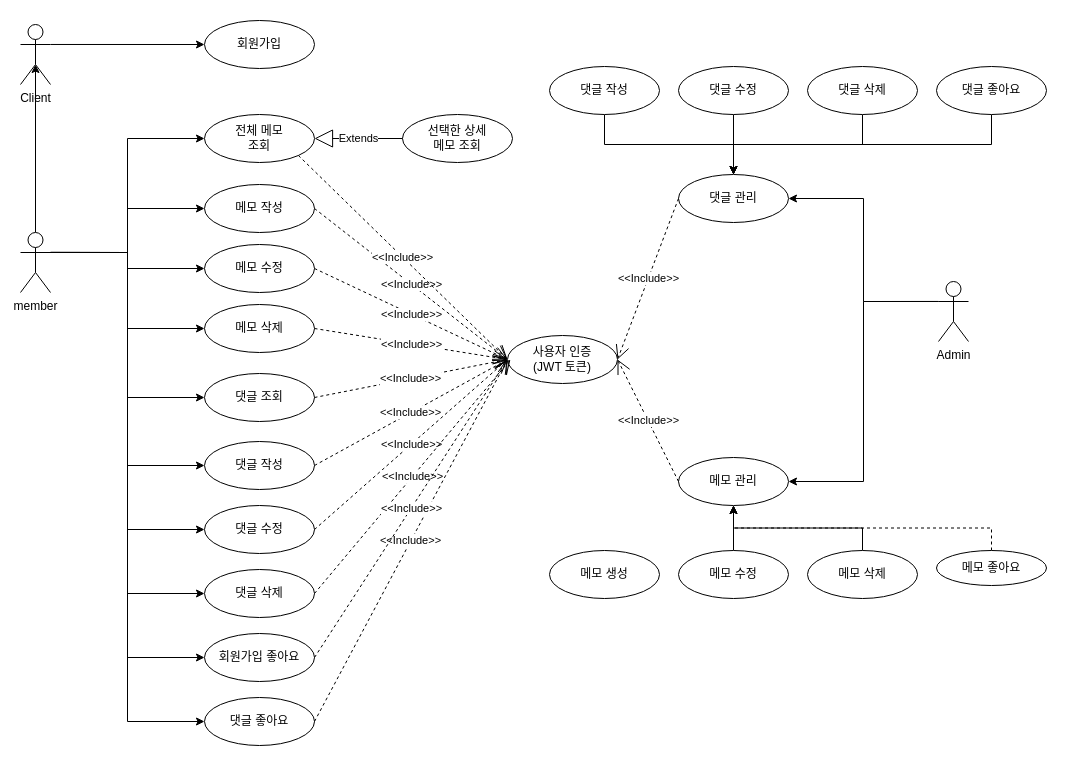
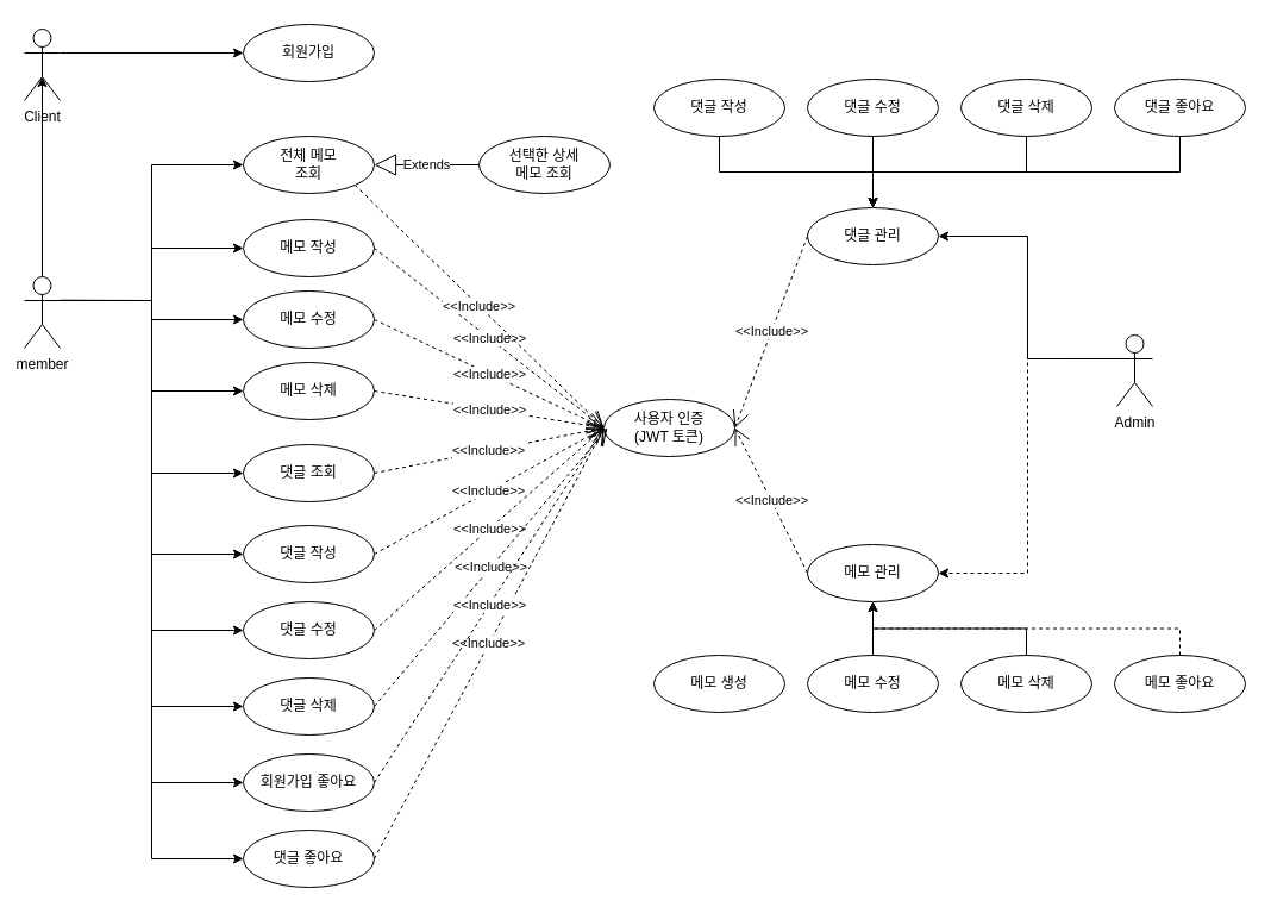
  <mxCell id="0" />
  <mxCell id="1" parent="0" />
  <mxCell id="2" style="edgeStyle=orthogonalEdgeStyle;rounded=0;orthogonalLoop=1;jettySize=auto;html=1;exitX=1;exitY=0.333;exitDx=0;exitDy=0;exitPerimeter=0;entryX=0;entryY=0.5;entryDx=0;entryDy=0;" parent="1" source="25" target="7" edge="1"><mxGeometry relative="1" as="geometry"><mxPoint x="89" y="252" as="sourcePoint" /></mxGeometry></mxCell>
  <mxCell id="3" style="edgeStyle=orthogonalEdgeStyle;rounded=0;orthogonalLoop=1;jettySize=auto;html=1;exitX=1;exitY=0.333;exitDx=0;exitDy=0;exitPerimeter=0;entryX=0;entryY=0.5;entryDx=0;entryDy=0;" parent="1" source="25" target="8" edge="1"><mxGeometry relative="1" as="geometry"><mxPoint x="89" y="252" as="sourcePoint" /></mxGeometry></mxCell>
  <mxCell id="4" style="edgeStyle=orthogonalEdgeStyle;rounded=0;orthogonalLoop=1;jettySize=auto;html=1;exitX=1;exitY=0.333;exitDx=0;exitDy=0;exitPerimeter=0;entryX=0;entryY=0.5;entryDx=0;entryDy=0;" parent="1" source="25" target="9" edge="1"><mxGeometry relative="1" as="geometry"><mxPoint x="89" y="252" as="sourcePoint" /></mxGeometry></mxCell>
  <mxCell id="5" style="edgeStyle=orthogonalEdgeStyle;rounded=0;orthogonalLoop=1;jettySize=auto;html=1;exitX=1;exitY=0.333;exitDx=0;exitDy=0;exitPerimeter=0;entryX=0;entryY=0.5;entryDx=0;entryDy=0;" parent="1" source="6" target="27" edge="1"><mxGeometry relative="1" as="geometry" /></mxCell>
  <mxCell id="6" value="Client" style="shape=umlActor;verticalLabelPosition=bottom;verticalAlign=top;html=1;" parent="1" vertex="1"><mxGeometry x="20" y="24" width="30" height="60" as="geometry" /></mxCell>
  <mxCell id="7" value="메모 작성" style="ellipse;whiteSpace=wrap;html=1;" parent="1" vertex="1"><mxGeometry x="204" y="184" width="110" height="48" as="geometry" /></mxCell>
  <mxCell id="8" value="메모 수정" style="ellipse;whiteSpace=wrap;html=1;" parent="1" vertex="1"><mxGeometry x="204" y="244" width="110" height="48" as="geometry" /></mxCell>
  <mxCell id="9" value="메모 삭제" style="ellipse;whiteSpace=wrap;html=1;" parent="1" vertex="1"><mxGeometry x="204" y="304" width="110" height="48" as="geometry" /></mxCell>
  <mxCell id="10" value="&amp;lt;&amp;lt;Include&amp;gt;&amp;gt;" style="endArrow=open;endSize=12;dashed=1;html=1;rounded=0;exitX=1;exitY=0.5;exitDx=0;exitDy=0;entryX=0;entryY=0.5;entryDx=0;entryDy=0;" parent="1" source="8" target="15" edge="1"><mxGeometry width="160" relative="1" as="geometry"><mxPoint x="348" y="490" as="sourcePoint" /><mxPoint x="395" y="337" as="targetPoint" /></mxGeometry></mxCell>
  <mxCell id="11" value="&amp;lt;&amp;lt;Include&amp;gt;&amp;gt;" style="endArrow=open;endSize=12;dashed=1;html=1;rounded=0;exitX=1;exitY=0.5;exitDx=0;exitDy=0;entryX=0;entryY=0.5;entryDx=0;entryDy=0;" parent="1" source="9" target="15" edge="1"><mxGeometry width="160" relative="1" as="geometry"><mxPoint x="324" y="307" as="sourcePoint" /><mxPoint x="395" y="337" as="targetPoint" /></mxGeometry></mxCell>
  <mxCell id="12" value="선택한 상세 &lt;br&gt;메모 조회" style="ellipse;whiteSpace=wrap;html=1;" parent="1" vertex="1"><mxGeometry x="402" y="114" width="110" height="48" as="geometry" /></mxCell>
  <mxCell id="13" value="전체 메모 &lt;br&gt;조회" style="ellipse;whiteSpace=wrap;html=1;" parent="1" vertex="1"><mxGeometry x="204" y="114" width="110" height="48" as="geometry" /></mxCell>
  <mxCell id="14" value="Extends" style="endArrow=block;endSize=16;endFill=0;html=1;rounded=0;exitX=0;exitY=0.5;exitDx=0;exitDy=0;entryX=1;entryY=0.5;entryDx=0;entryDy=0;" parent="1" source="12" target="13" edge="1"><mxGeometry width="160" relative="1" as="geometry"><mxPoint x="348" y="513" as="sourcePoint" /><mxPoint x="380" y="78" as="targetPoint" /></mxGeometry></mxCell>
  <mxCell id="15" value="사용자 인증&lt;br&gt;(JWT 토큰)" style="ellipse;whiteSpace=wrap;html=1;" parent="1" vertex="1"><mxGeometry x="507" y="335" width="110" height="48" as="geometry" /></mxCell>
  <mxCell id="16" value="&amp;lt;&amp;lt;Include&amp;gt;&amp;gt;" style="endArrow=open;endSize=12;dashed=1;html=1;rounded=0;exitX=1;exitY=0.5;exitDx=0;exitDy=0;entryX=0;entryY=0.5;entryDx=0;entryDy=0;" parent="1" source="7" target="15" edge="1"><mxGeometry width="160" relative="1" as="geometry"><mxPoint x="324" y="307" as="sourcePoint" /><mxPoint x="517" y="246" as="targetPoint" /></mxGeometry></mxCell>
  <mxCell id="17" style="edgeStyle=orthogonalEdgeStyle;rounded=0;orthogonalLoop=1;jettySize=auto;html=1;exitX=0.5;exitY=0;exitDx=0;exitDy=0;exitPerimeter=0;entryX=0.5;entryY=0.667;entryDx=0;entryDy=0;entryPerimeter=0;" parent="1" source="25" target="6" edge="1"><mxGeometry relative="1" as="geometry" /></mxCell>
  <mxCell id="18" style="edgeStyle=orthogonalEdgeStyle;rounded=0;orthogonalLoop=1;jettySize=auto;html=1;exitX=1;exitY=0.333;exitDx=0;exitDy=0;exitPerimeter=0;entryX=0;entryY=0.5;entryDx=0;entryDy=0;" parent="1" source="25" target="13" edge="1"><mxGeometry relative="1" as="geometry" /></mxCell>
  <mxCell id="19" style="edgeStyle=orthogonalEdgeStyle;rounded=0;orthogonalLoop=1;jettySize=auto;html=1;exitX=1;exitY=0.333;exitDx=0;exitDy=0;exitPerimeter=0;entryX=0;entryY=0.5;entryDx=0;entryDy=0;" parent="1" source="25" target="28" edge="1"><mxGeometry relative="1" as="geometry" /></mxCell>
  <mxCell id="20" style="edgeStyle=orthogonalEdgeStyle;rounded=0;orthogonalLoop=1;jettySize=auto;html=1;exitX=1;exitY=0.333;exitDx=0;exitDy=0;exitPerimeter=0;entryX=0;entryY=0.5;entryDx=0;entryDy=0;" parent="1" source="25" target="29" edge="1"><mxGeometry relative="1" as="geometry" /></mxCell>
  <mxCell id="21" style="edgeStyle=orthogonalEdgeStyle;rounded=0;orthogonalLoop=1;jettySize=auto;html=1;exitX=1;exitY=0.333;exitDx=0;exitDy=0;exitPerimeter=0;entryX=0;entryY=0.5;entryDx=0;entryDy=0;" parent="1" source="25" target="30" edge="1"><mxGeometry relative="1" as="geometry" /></mxCell>
  <mxCell id="22" style="edgeStyle=orthogonalEdgeStyle;rounded=0;orthogonalLoop=1;jettySize=auto;html=1;exitX=1;exitY=0.333;exitDx=0;exitDy=0;exitPerimeter=0;entryX=0;entryY=0.5;entryDx=0;entryDy=0;" parent="1" source="25" target="34" edge="1"><mxGeometry relative="1" as="geometry" /></mxCell>
  <mxCell id="23" style="edgeStyle=orthogonalEdgeStyle;rounded=0;orthogonalLoop=1;jettySize=auto;html=1;exitX=1;exitY=0.333;exitDx=0;exitDy=0;exitPerimeter=0;entryX=0;entryY=0.5;entryDx=0;entryDy=0;" edge="1" parent="1" source="25" target="54"><mxGeometry relative="1" as="geometry" /></mxCell>
  <mxCell id="24" style="edgeStyle=orthogonalEdgeStyle;rounded=0;orthogonalLoop=1;jettySize=auto;html=1;exitX=1;exitY=0.333;exitDx=0;exitDy=0;exitPerimeter=0;entryX=0;entryY=0.5;entryDx=0;entryDy=0;" edge="1" parent="1" source="25" target="55"><mxGeometry relative="1" as="geometry" /></mxCell>
  <mxCell id="25" value="member" style="shape=umlActor;verticalLabelPosition=bottom;verticalAlign=top;html=1;" parent="1" vertex="1"><mxGeometry x="20" y="232" width="30" height="60" as="geometry" /></mxCell>
  <mxCell id="26" value="&amp;lt;&amp;lt;Include&amp;gt;&amp;gt;" style="endArrow=open;endSize=12;dashed=1;html=1;rounded=0;exitX=1;exitY=1;exitDx=0;exitDy=0;entryX=0;entryY=0.5;entryDx=0;entryDy=0;" parent="1" source="13" target="15" edge="1"><mxGeometry width="160" relative="1" as="geometry"><mxPoint x="324" y="218" as="sourcePoint" /><mxPoint x="515" y="307" as="targetPoint" /></mxGeometry></mxCell>
  <mxCell id="27" value="회원가입" style="ellipse;whiteSpace=wrap;html=1;" parent="1" vertex="1"><mxGeometry x="204" y="20" width="110" height="48" as="geometry" /></mxCell>
  <mxCell id="28" value="댓글 작성" style="ellipse;whiteSpace=wrap;html=1;" parent="1" vertex="1"><mxGeometry x="204" y="441" width="110" height="48" as="geometry" /></mxCell>
  <mxCell id="29" value="댓글 수정" style="ellipse;whiteSpace=wrap;html=1;" parent="1" vertex="1"><mxGeometry x="204" y="505" width="110" height="48" as="geometry" /></mxCell>
  <mxCell id="30" value="댓글 삭제" style="ellipse;whiteSpace=wrap;html=1;" parent="1" vertex="1"><mxGeometry x="204" y="569" width="110" height="48" as="geometry" /></mxCell>
  <mxCell id="31" value="&amp;lt;&amp;lt;Include&amp;gt;&amp;gt;" style="endArrow=open;endSize=12;dashed=1;html=1;rounded=0;exitX=1;exitY=0.5;exitDx=0;exitDy=0;entryX=0;entryY=0.5;entryDx=0;entryDy=0;" parent="1" source="28" target="15" edge="1"><mxGeometry width="160" relative="1" as="geometry"><mxPoint x="324" y="338" as="sourcePoint" /><mxPoint x="478" y="478" as="targetPoint" /></mxGeometry></mxCell>
  <mxCell id="32" value="&amp;lt;&amp;lt;Include&amp;gt;&amp;gt;" style="endArrow=open;endSize=12;dashed=1;html=1;rounded=0;exitX=1;exitY=0.5;exitDx=0;exitDy=0;entryX=0;entryY=0.5;entryDx=0;entryDy=0;" parent="1" source="29" target="15" edge="1"><mxGeometry width="160" relative="1" as="geometry"><mxPoint x="334" y="348" as="sourcePoint" /><mxPoint x="547" y="534" as="targetPoint" /></mxGeometry></mxCell>
  <mxCell id="33" value="&amp;lt;&amp;lt;Include&amp;gt;&amp;gt;" style="endArrow=open;endSize=12;dashed=1;html=1;rounded=0;exitX=1;exitY=0.5;exitDx=0;exitDy=0;" parent="1" source="30" edge="1"><mxGeometry width="160" relative="1" as="geometry"><mxPoint x="324" y="467" as="sourcePoint" /><mxPoint x="510" y="359" as="targetPoint" /></mxGeometry></mxCell>
  <mxCell id="34" value="댓글 조회" style="ellipse;whiteSpace=wrap;html=1;" parent="1" vertex="1"><mxGeometry x="204" y="373" width="110" height="48" as="geometry" /></mxCell>
  <mxCell id="35" value="&amp;lt;&amp;lt;Include&amp;gt;&amp;gt;" style="endArrow=open;endSize=12;dashed=1;html=1;rounded=0;exitX=1;exitY=0.5;exitDx=0;exitDy=0;entryX=0;entryY=0.5;entryDx=0;entryDy=0;" parent="1" source="34" target="15" edge="1"><mxGeometry width="160" relative="1" as="geometry"><mxPoint x="324" y="475" as="sourcePoint" /><mxPoint x="536" y="470" as="targetPoint" /></mxGeometry></mxCell>
  <mxCell id="36" style="edgeStyle=orthogonalEdgeStyle;rounded=0;orthogonalLoop=1;jettySize=auto;html=1;exitX=0;exitY=0.333;exitDx=0;exitDy=0;exitPerimeter=0;entryX=1;entryY=0.5;entryDx=0;entryDy=0;" parent="1" source="38" target="40" edge="1"><mxGeometry relative="1" as="geometry" /></mxCell>
- <mxCell id="37" style="edgeStyle=orthogonalEdgeStyle;rounded=0;orthogonalLoop=1;jettySize=auto;html=1;exitX=0;exitY=0.333;exitDx=0;exitDy=0;exitPerimeter=0;entryX=1;entryY=0.5;entryDx=0;entryDy=0;" parent="1" source="38" target="39" edge="1"><mxGeometry relative="1" as="geometry" /></mxCell>
+ <mxCell id="37" style="edgeStyle=orthogonalEdgeStyle;rounded=0;orthogonalLoop=1;jettySize=auto;html=1;exitX=0;exitY=0.333;exitDx=0;exitDy=0;exitPerimeter=0;entryX=1;entryY=0.5;entryDx=0;entryDy=0;dashed=1;" parent="1" source="38" target="39" edge="1"><mxGeometry relative="1" as="geometry" /></mxCell>
  <mxCell id="38" value="Admin" style="shape=umlActor;verticalLabelPosition=bottom;verticalAlign=top;html=1;" parent="1" vertex="1"><mxGeometry x="938" y="281" width="30" height="60" as="geometry" /></mxCell>
  <mxCell id="39" value="메모 관리" style="ellipse;whiteSpace=wrap;html=1;" parent="1" vertex="1"><mxGeometry x="678" y="457" width="110" height="48" as="geometry" /></mxCell>
  <mxCell id="40" value="댓글 관리" style="ellipse;whiteSpace=wrap;html=1;" parent="1" vertex="1"><mxGeometry x="678" y="174" width="110" height="48" as="geometry" /></mxCell>
  <mxCell id="41" style="edgeStyle=orthogonalEdgeStyle;rounded=0;orthogonalLoop=1;jettySize=auto;html=1;exitX=0.5;exitY=1;exitDx=0;exitDy=0;entryX=0.5;entryY=0;entryDx=0;entryDy=0;" parent="1" source="42" target="40" edge="1"><mxGeometry relative="1" as="geometry" /></mxCell>
  <mxCell id="42" value="댓글 작성" style="ellipse;whiteSpace=wrap;html=1;" parent="1" vertex="1"><mxGeometry x="549" y="66" width="110" height="48" as="geometry" /></mxCell>
  <mxCell id="43" style="edgeStyle=orthogonalEdgeStyle;rounded=0;orthogonalLoop=1;jettySize=auto;html=1;exitX=0.5;exitY=1;exitDx=0;exitDy=0;entryX=0.5;entryY=0;entryDx=0;entryDy=0;" parent="1" source="44" target="40" edge="1"><mxGeometry relative="1" as="geometry" /></mxCell>
  <mxCell id="44" value="댓글 수정" style="ellipse;whiteSpace=wrap;html=1;" parent="1" vertex="1"><mxGeometry x="678" y="66" width="110" height="48" as="geometry" /></mxCell>
  <mxCell id="45" style="edgeStyle=orthogonalEdgeStyle;rounded=0;orthogonalLoop=1;jettySize=auto;html=1;exitX=0.5;exitY=1;exitDx=0;exitDy=0;entryX=0.5;entryY=0;entryDx=0;entryDy=0;" parent="1" source="46" target="40" edge="1"><mxGeometry relative="1" as="geometry" /></mxCell>
  <mxCell id="46" value="댓글 삭제" style="ellipse;whiteSpace=wrap;html=1;" parent="1" vertex="1"><mxGeometry x="807" y="66" width="110" height="48" as="geometry" /></mxCell>
  <mxCell id="47" value="&amp;lt;&amp;lt;Include&amp;gt;&amp;gt;" style="endArrow=open;endSize=12;dashed=1;html=1;rounded=0;exitX=0;exitY=0.5;exitDx=0;exitDy=0;entryX=1;entryY=0.5;entryDx=0;entryDy=0;" parent="1" source="40" target="15" edge="1"><mxGeometry width="160" relative="1" as="geometry"><mxPoint x="308" y="165" as="sourcePoint" /><mxPoint x="517" y="369" as="targetPoint" /></mxGeometry></mxCell>
  <mxCell id="48" value="&amp;lt;&amp;lt;Include&amp;gt;&amp;gt;" style="endArrow=open;endSize=12;dashed=1;html=1;rounded=0;exitX=0;exitY=0.5;exitDx=0;exitDy=0;entryX=1;entryY=0.5;entryDx=0;entryDy=0;" parent="1" source="39" target="15" edge="1"><mxGeometry width="160" relative="1" as="geometry"><mxPoint x="688" y="208" as="sourcePoint" /><mxPoint x="693" y="358" as="targetPoint" /></mxGeometry></mxCell>
  <mxCell id="49" value="메모 생성" style="ellipse;whiteSpace=wrap;html=1;" parent="1" vertex="1"><mxGeometry x="549" y="550" width="110" height="48" as="geometry" /></mxCell>
  <mxCell id="50" style="edgeStyle=orthogonalEdgeStyle;rounded=0;orthogonalLoop=1;jettySize=auto;html=1;exitX=0.5;exitY=0;exitDx=0;exitDy=0;entryX=0.5;entryY=1;entryDx=0;entryDy=0;" parent="1" source="51" target="39" edge="1"><mxGeometry relative="1" as="geometry" /></mxCell>
  <mxCell id="51" value="메모 수정" style="ellipse;whiteSpace=wrap;html=1;" parent="1" vertex="1"><mxGeometry x="678" y="550" width="110" height="48" as="geometry" /></mxCell>
  <mxCell id="52" style="edgeStyle=orthogonalEdgeStyle;rounded=0;orthogonalLoop=1;jettySize=auto;html=1;exitX=0.5;exitY=0;exitDx=0;exitDy=0;entryX=0.5;entryY=1;entryDx=0;entryDy=0;" parent="1" source="53" target="39" edge="1"><mxGeometry relative="1" as="geometry" /></mxCell>
  <mxCell id="53" value="메모 삭제" style="ellipse;whiteSpace=wrap;html=1;" parent="1" vertex="1"><mxGeometry x="807" y="550" width="110" height="48" as="geometry" /></mxCell>
  <mxCell id="54" value="회원가입 좋아요" style="ellipse;whiteSpace=wrap;html=1;" vertex="1" parent="1"><mxGeometry x="204" y="633" width="110" height="48" as="geometry" /></mxCell>
  <mxCell id="55" value="댓글 좋아요" style="ellipse;whiteSpace=wrap;html=1;" vertex="1" parent="1"><mxGeometry x="204" y="697" width="110" height="48" as="geometry" /></mxCell>
  <mxCell id="56" value="&amp;lt;&amp;lt;Include&amp;gt;&amp;gt;" style="endArrow=open;endSize=12;dashed=1;html=1;rounded=0;exitX=1;exitY=0.5;exitDx=0;exitDy=0;entryX=0;entryY=0.5;entryDx=0;entryDy=0;" edge="1" parent="1" source="55" target="15"><mxGeometry width="160" relative="1" as="geometry"><mxPoint x="356" y="976" as="sourcePoint" /><mxPoint x="552" y="742" as="targetPoint" /></mxGeometry></mxCell>
  <mxCell id="57" value="&amp;lt;&amp;lt;Include&amp;gt;&amp;gt;" style="endArrow=open;endSize=12;dashed=1;html=1;rounded=0;exitX=1;exitY=0.5;exitDx=0;exitDy=0;entryX=0;entryY=0.5;entryDx=0;entryDy=0;" edge="1" parent="1" source="54" target="15"><mxGeometry width="160" relative="1" as="geometry"><mxPoint x="334" y="613" as="sourcePoint" /><mxPoint x="534" y="481" as="targetPoint" /></mxGeometry></mxCell>
  <mxCell id="58" style="edgeStyle=orthogonalEdgeStyle;rounded=0;orthogonalLoop=1;jettySize=auto;html=1;exitX=0.5;exitY=1;exitDx=0;exitDy=0;entryX=0.5;entryY=0;entryDx=0;entryDy=0;" edge="1" parent="1" source="59" target="40"><mxGeometry relative="1" as="geometry" /></mxCell>
  <mxCell id="59" value="댓글 좋아요" style="ellipse;whiteSpace=wrap;html=1;" vertex="1" parent="1"><mxGeometry x="936" y="66" width="110" height="48" as="geometry" /></mxCell>
  <mxCell id="60" style="edgeStyle=orthogonalEdgeStyle;rounded=0;orthogonalLoop=1;jettySize=auto;html=1;exitX=0.5;exitY=0;exitDx=0;exitDy=0;entryX=0.5;entryY=1;entryDx=0;entryDy=0;dashed=1;" edge="1" parent="1" source="61" target="39"><mxGeometry relative="1" as="geometry" /></mxCell>
- <mxCell id="61" value="메모 좋아요" style="ellipse;whiteSpace=wrap;html=1;" vertex="1" parent="1"><mxGeometry x="936" y="550" width="110" height="35" as="geometry" /></mxCell>
+ <mxCell id="61" value="메모 좋아요" style="ellipse;whiteSpace=wrap;html=1;" vertex="1" parent="1"><mxGeometry x="936" y="550" width="110" height="48" as="geometry" /></mxCell>
